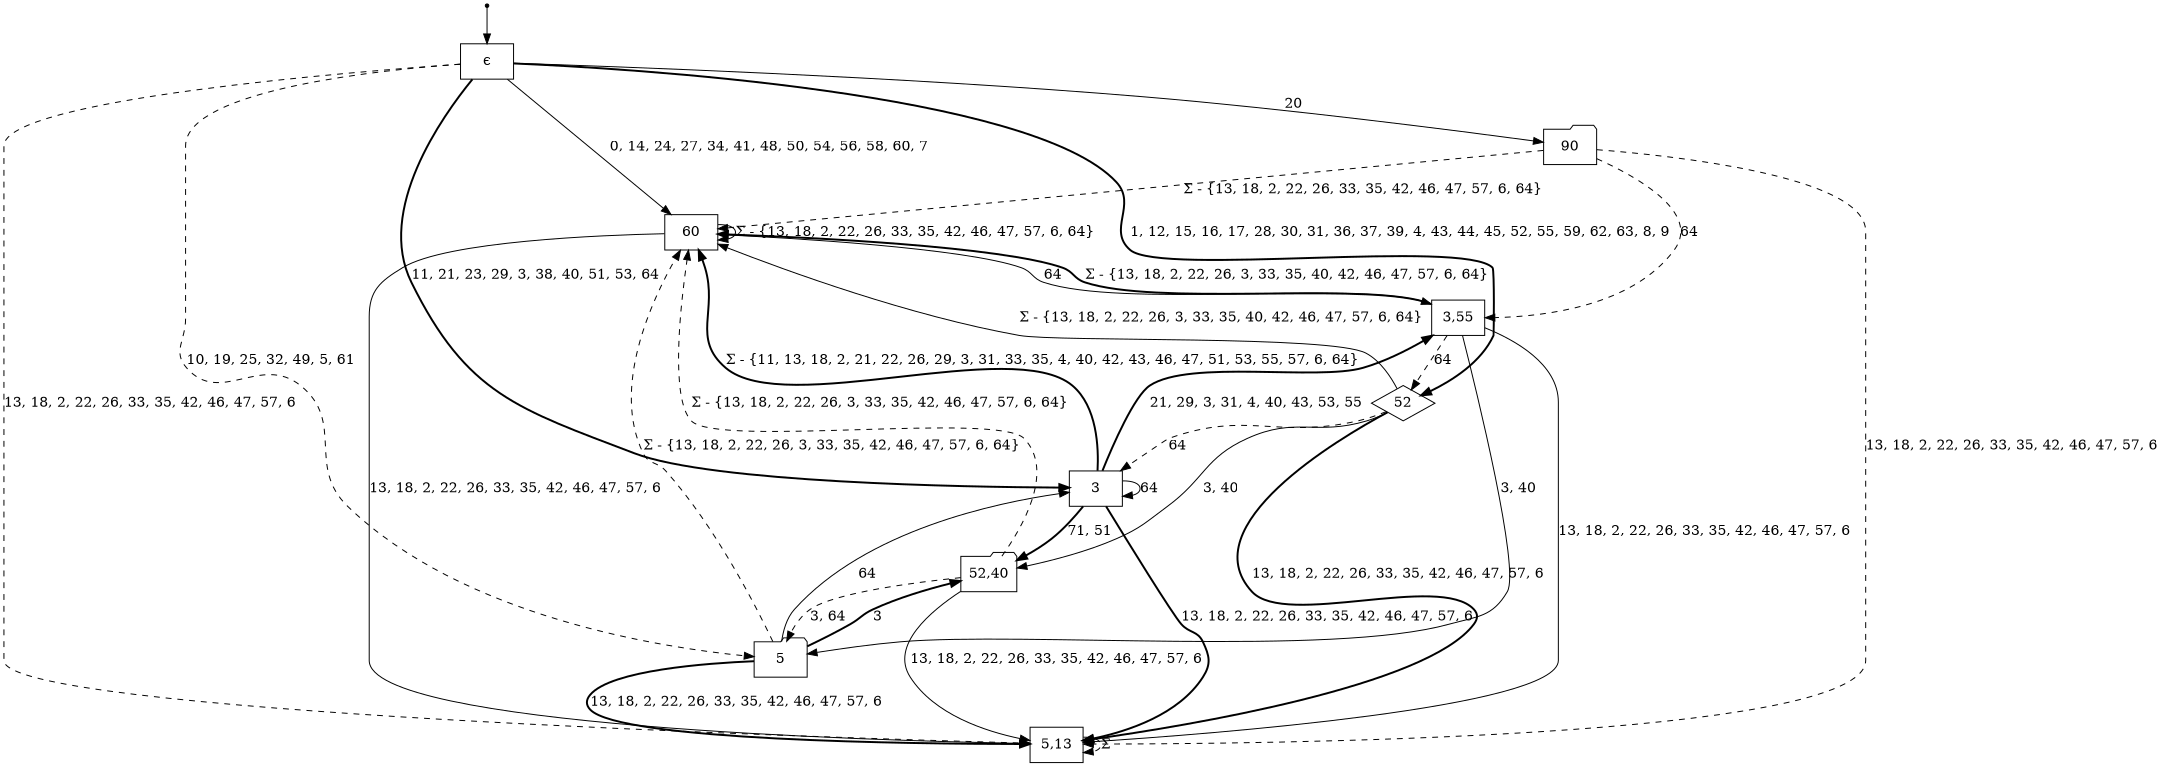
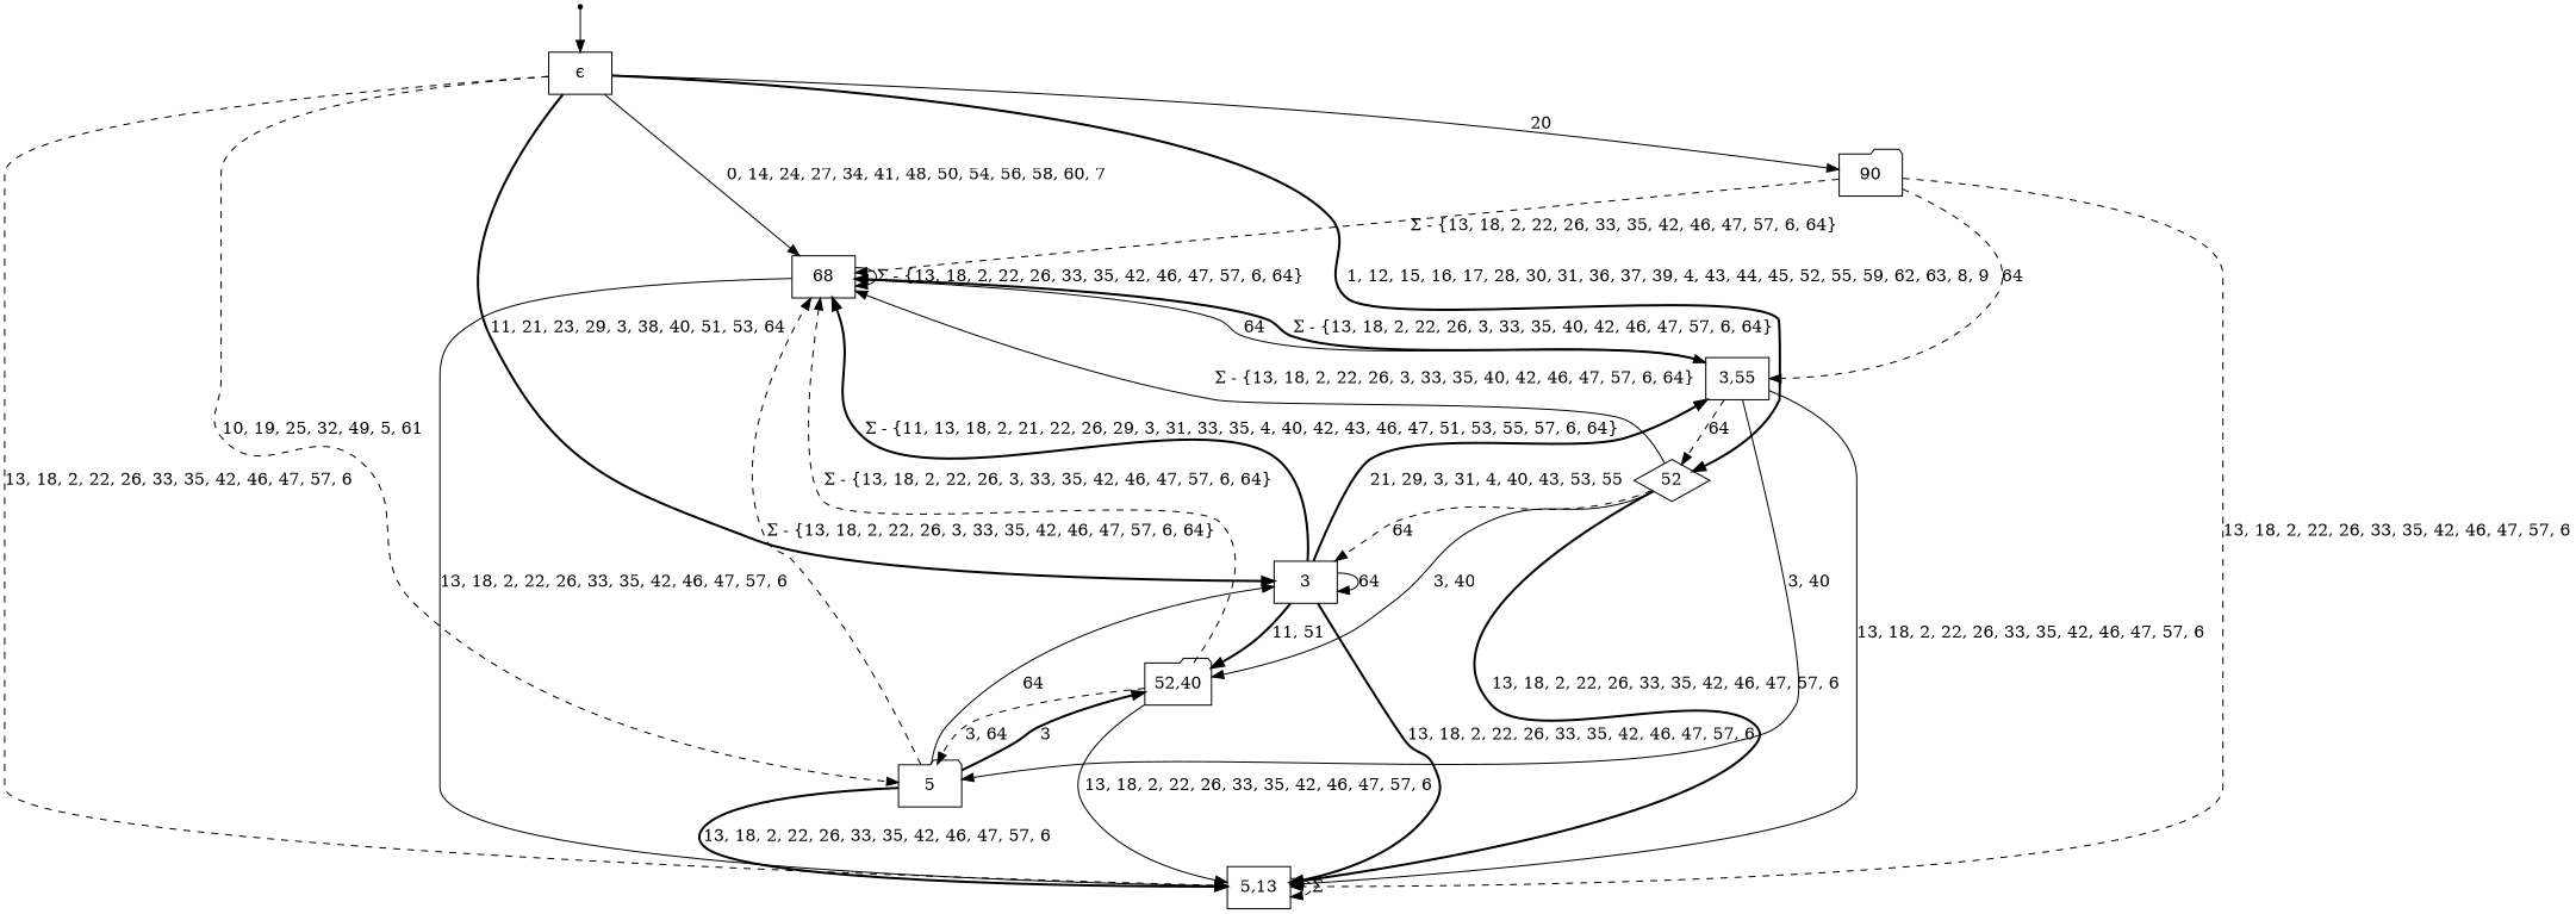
  digraph {
    rankdir=TB
    node [shape=box]
    edge [style=solid]
-   60
+   60 [label=68]
    "3,55"
    "5,13"
    5 [shape=folder]
    52 [shape=diamond]
    "52,40" [shape=folder]
    3
    n8 [label=90 shape=folder]
    "ϵ"
    start [shape=point]
    60 -> 60 [label="Σ - {13, 18, 2, 22, 26, 33, 35, 42, 46, 47, 57, 6, 64}"]
    60 -> "3,55" [label=64]
    60 -> "5,13" [label="13, 18, 2, 22, 26, 33, 35, 42, 46, 47, 57, 6"]
    "3,55" -> 60 [label="Σ - {13, 18, 2, 22, 26, 3, 33, 35, 40, 42, 46, 47, 57, 6, 64}" style=bold]
    "3,55" -> "5,13" [label="13, 18, 2, 22, 26, 33, 35, 42, 46, 47, 57, 6"]
    "3,55" -> 5 [label="3, 40"]
    "3,55" -> 52 [label=64 style=dashed]
    "5,13" -> "5,13" [label="Σ" style=dashed]
    5 -> 60 [label="Σ - {13, 18, 2, 22, 26, 3, 33, 35, 42, 46, 47, 57, 6, 64}" style=dashed]
    5 -> "5,13" [label="13, 18, 2, 22, 26, 33, 35, 42, 46, 47, 57, 6" style=bold]
    5 -> "52,40" [label=3 style=bold]
    5 -> 3 [label=64]
    52 -> 60 [label="Σ - {13, 18, 2, 22, 26, 3, 33, 35, 40, 42, 46, 47, 57, 6, 64}"]
    52 -> "5,13" [label="13, 18, 2, 22, 26, 33, 35, 42, 46, 47, 57, 6" style=bold]
    52 -> "52,40" [label="3, 40"]
    52 -> 3 [label=64 style=dashed]
    "52,40" -> 60 [label="Σ - {13, 18, 2, 22, 26, 3, 33, 35, 42, 46, 47, 57, 6, 64}" style=dashed]
    "52,40" -> "5,13" [label="13, 18, 2, 22, 26, 33, 35, 42, 46, 47, 57, 6"]
    "52,40" -> 5 [label="3, 64" style=dashed]
    3 -> 60 [label="Σ - {11, 13, 18, 2, 21, 22, 26, 29, 3, 31, 33, 35, 4, 40, 42, 43, 46, 47, 51, 53, 55, 57, 6, 64}" style=bold]
    3 -> "3,55" [label="21, 29, 3, 31, 4, 40, 43, 53, 55" style=bold]
    3 -> "5,13" [label="13, 18, 2, 22, 26, 33, 35, 42, 46, 47, 57, 6" style=bold]
-   3 -> "52,40" [label="71, 51" style=bold]
+   3 -> "52,40" [label="11, 51" style=bold]
    3 -> 3 [label=64]
    n8 -> 60 [label="Σ - {13, 18, 2, 22, 26, 33, 35, 42, 46, 47, 57, 6, 64}" style=dashed]
    n8 -> "3,55" [label=64 style=dashed]
    n8 -> "5,13" [label="13, 18, 2, 22, 26, 33, 35, 42, 46, 47, 57, 6" style=dashed]
    "ϵ" -> 60 [label="0, 14, 24, 27, 34, 41, 48, 50, 54, 56, 58, 60, 7"]
    "ϵ" -> "5,13" [label="13, 18, 2, 22, 26, 33, 35, 42, 46, 47, 57, 6" style=dashed]
    "ϵ" -> 5 [label="10, 19, 25, 32, 49, 5, 61" style=dashed]
    "ϵ" -> 52 [label="1, 12, 15, 16, 17, 28, 30, 31, 36, 37, 39, 4, 43, 44, 45, 52, 55, 59, 62, 63, 8, 9" style=bold]
    "ϵ" -> 3 [label="11, 21, 23, 29, 3, 38, 40, 51, 53, 64" style=bold]
    "ϵ" -> n8 [label=20]
    start -> "ϵ"
  }
